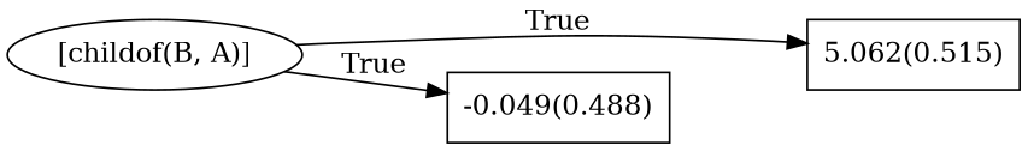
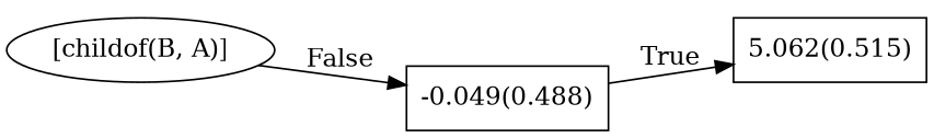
  digraph {
    rankdir=LR
    node [shape=box]
    n1 [label="[childof(B, A)]" shape=""]
    n2 [label="5.062(0.515)"]
    n3 [label="-0.049(0.488)"]
-   n1 -> n2 [label=True]
-   n1 -> n3 [label=True]
+   n3 -> n2 [label=True]
+   n1 -> n3 [label=False]
  }
